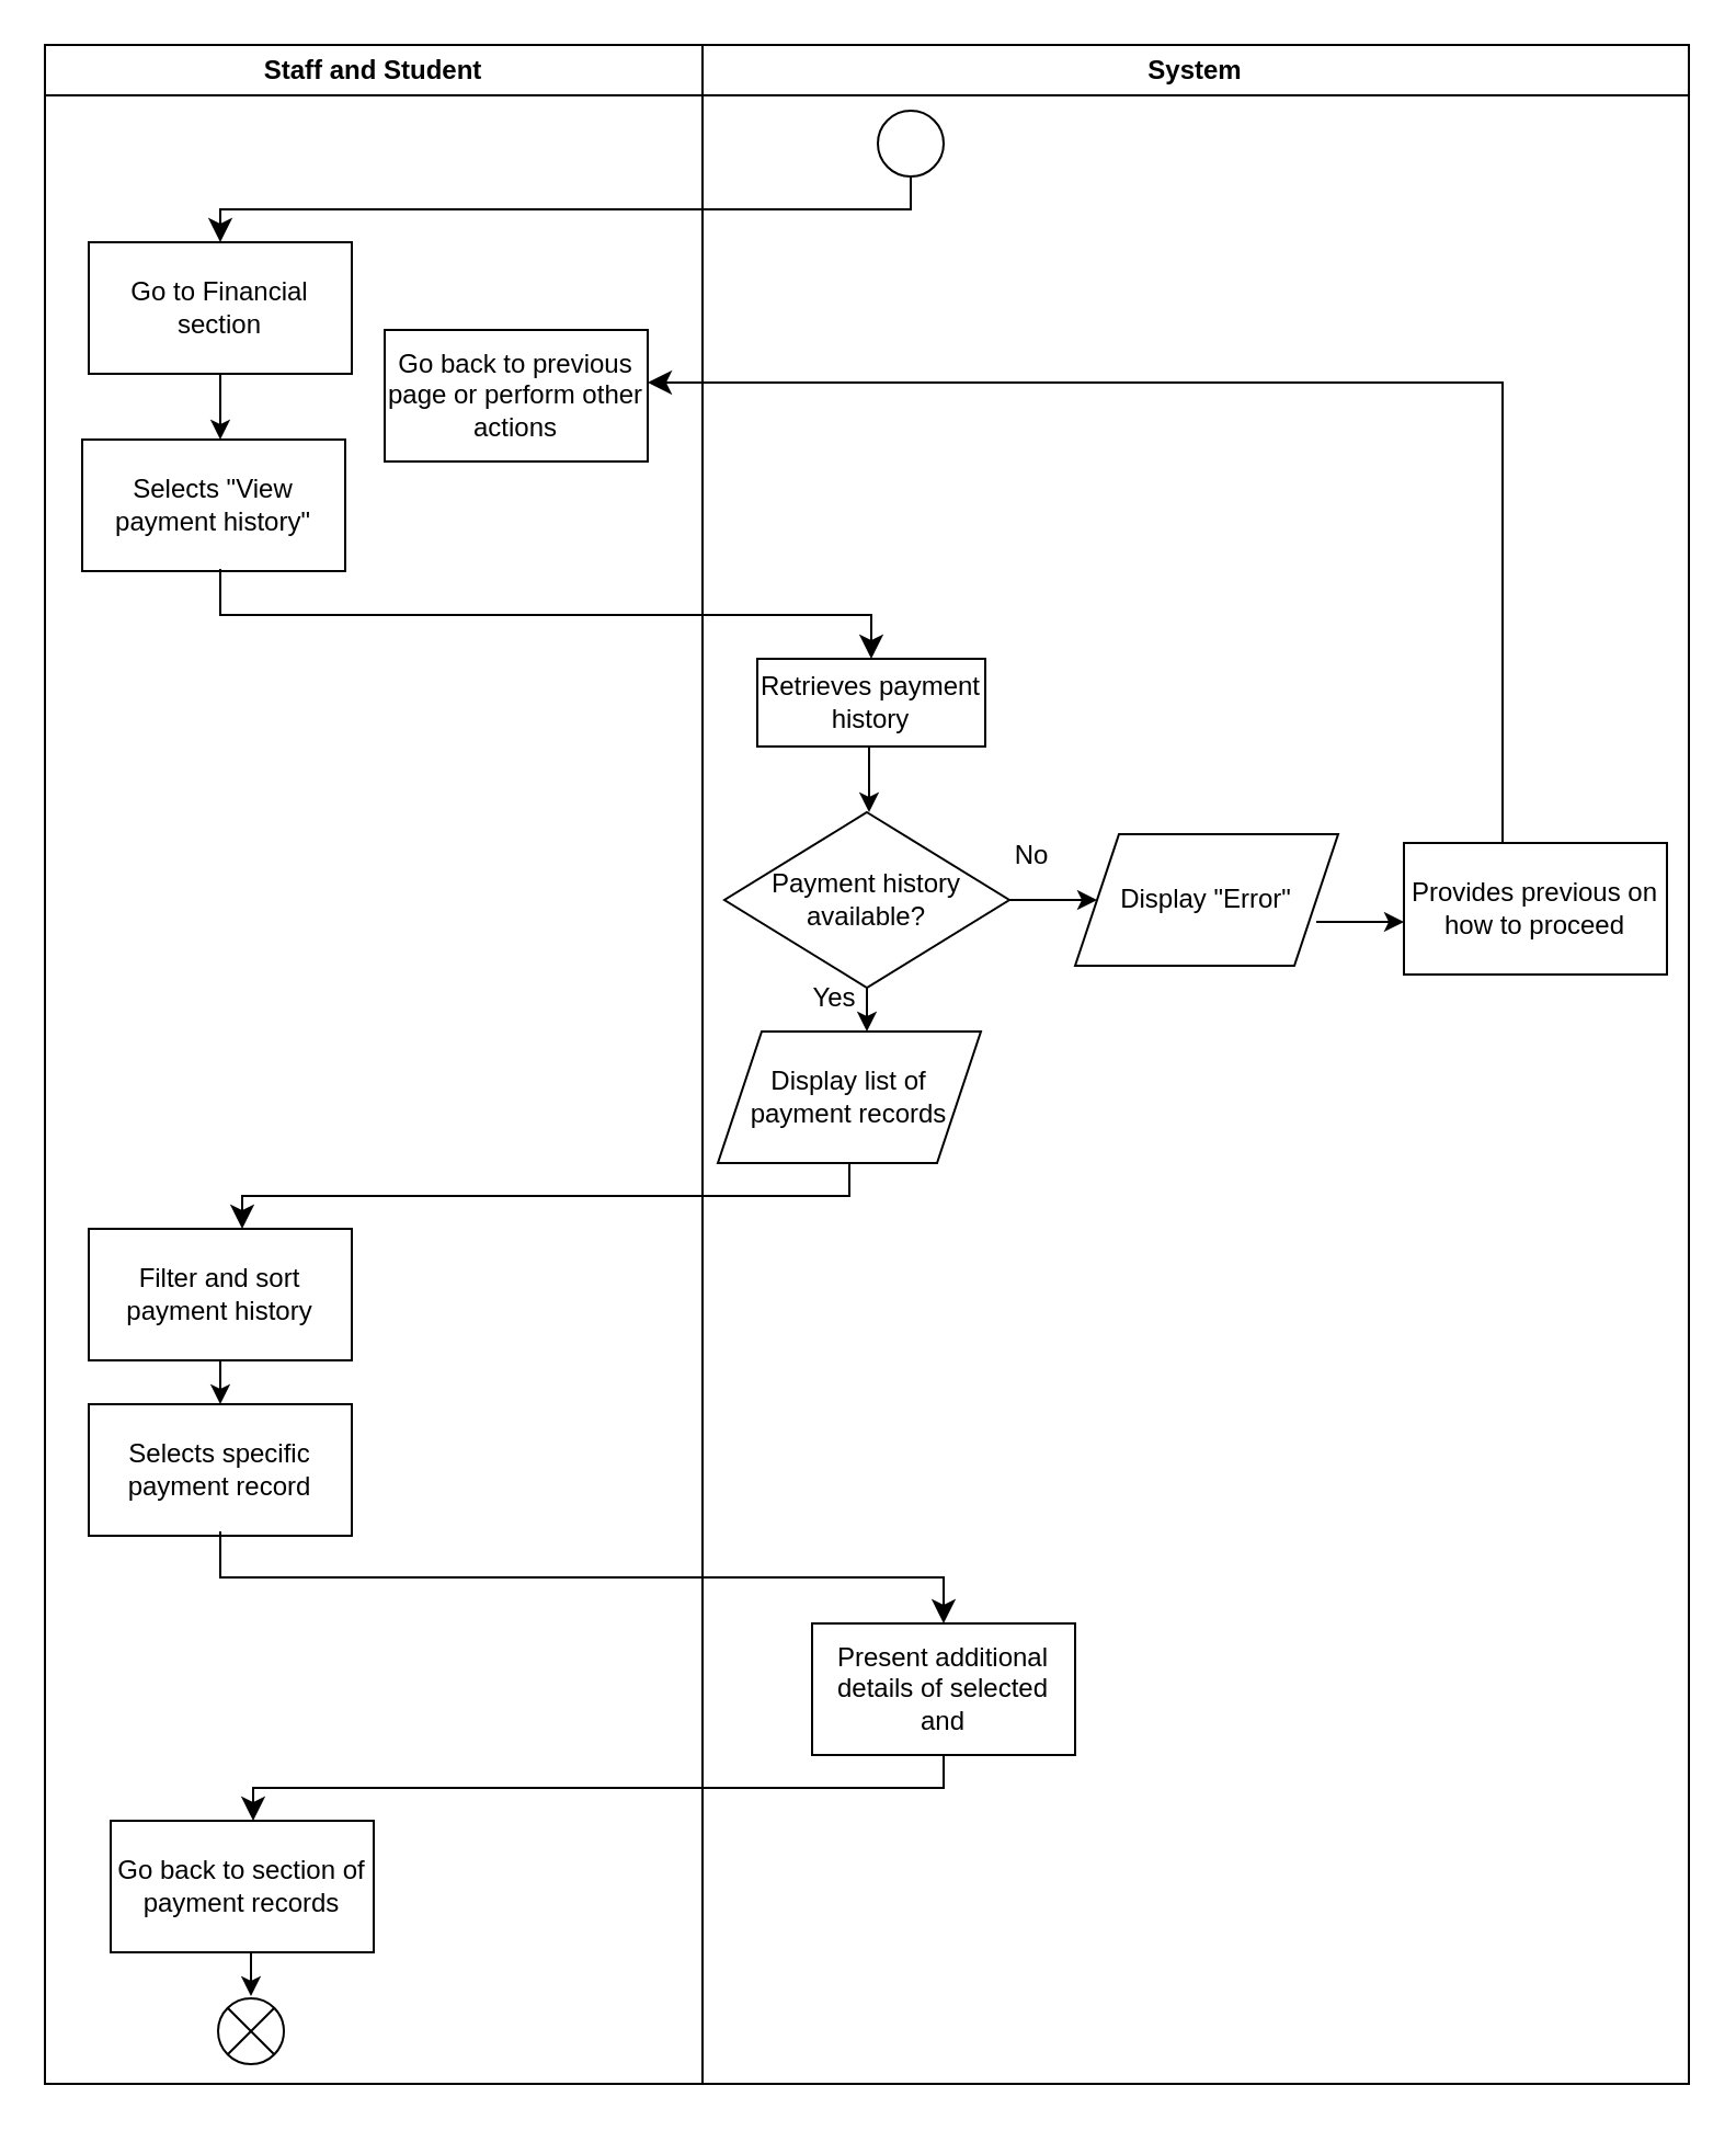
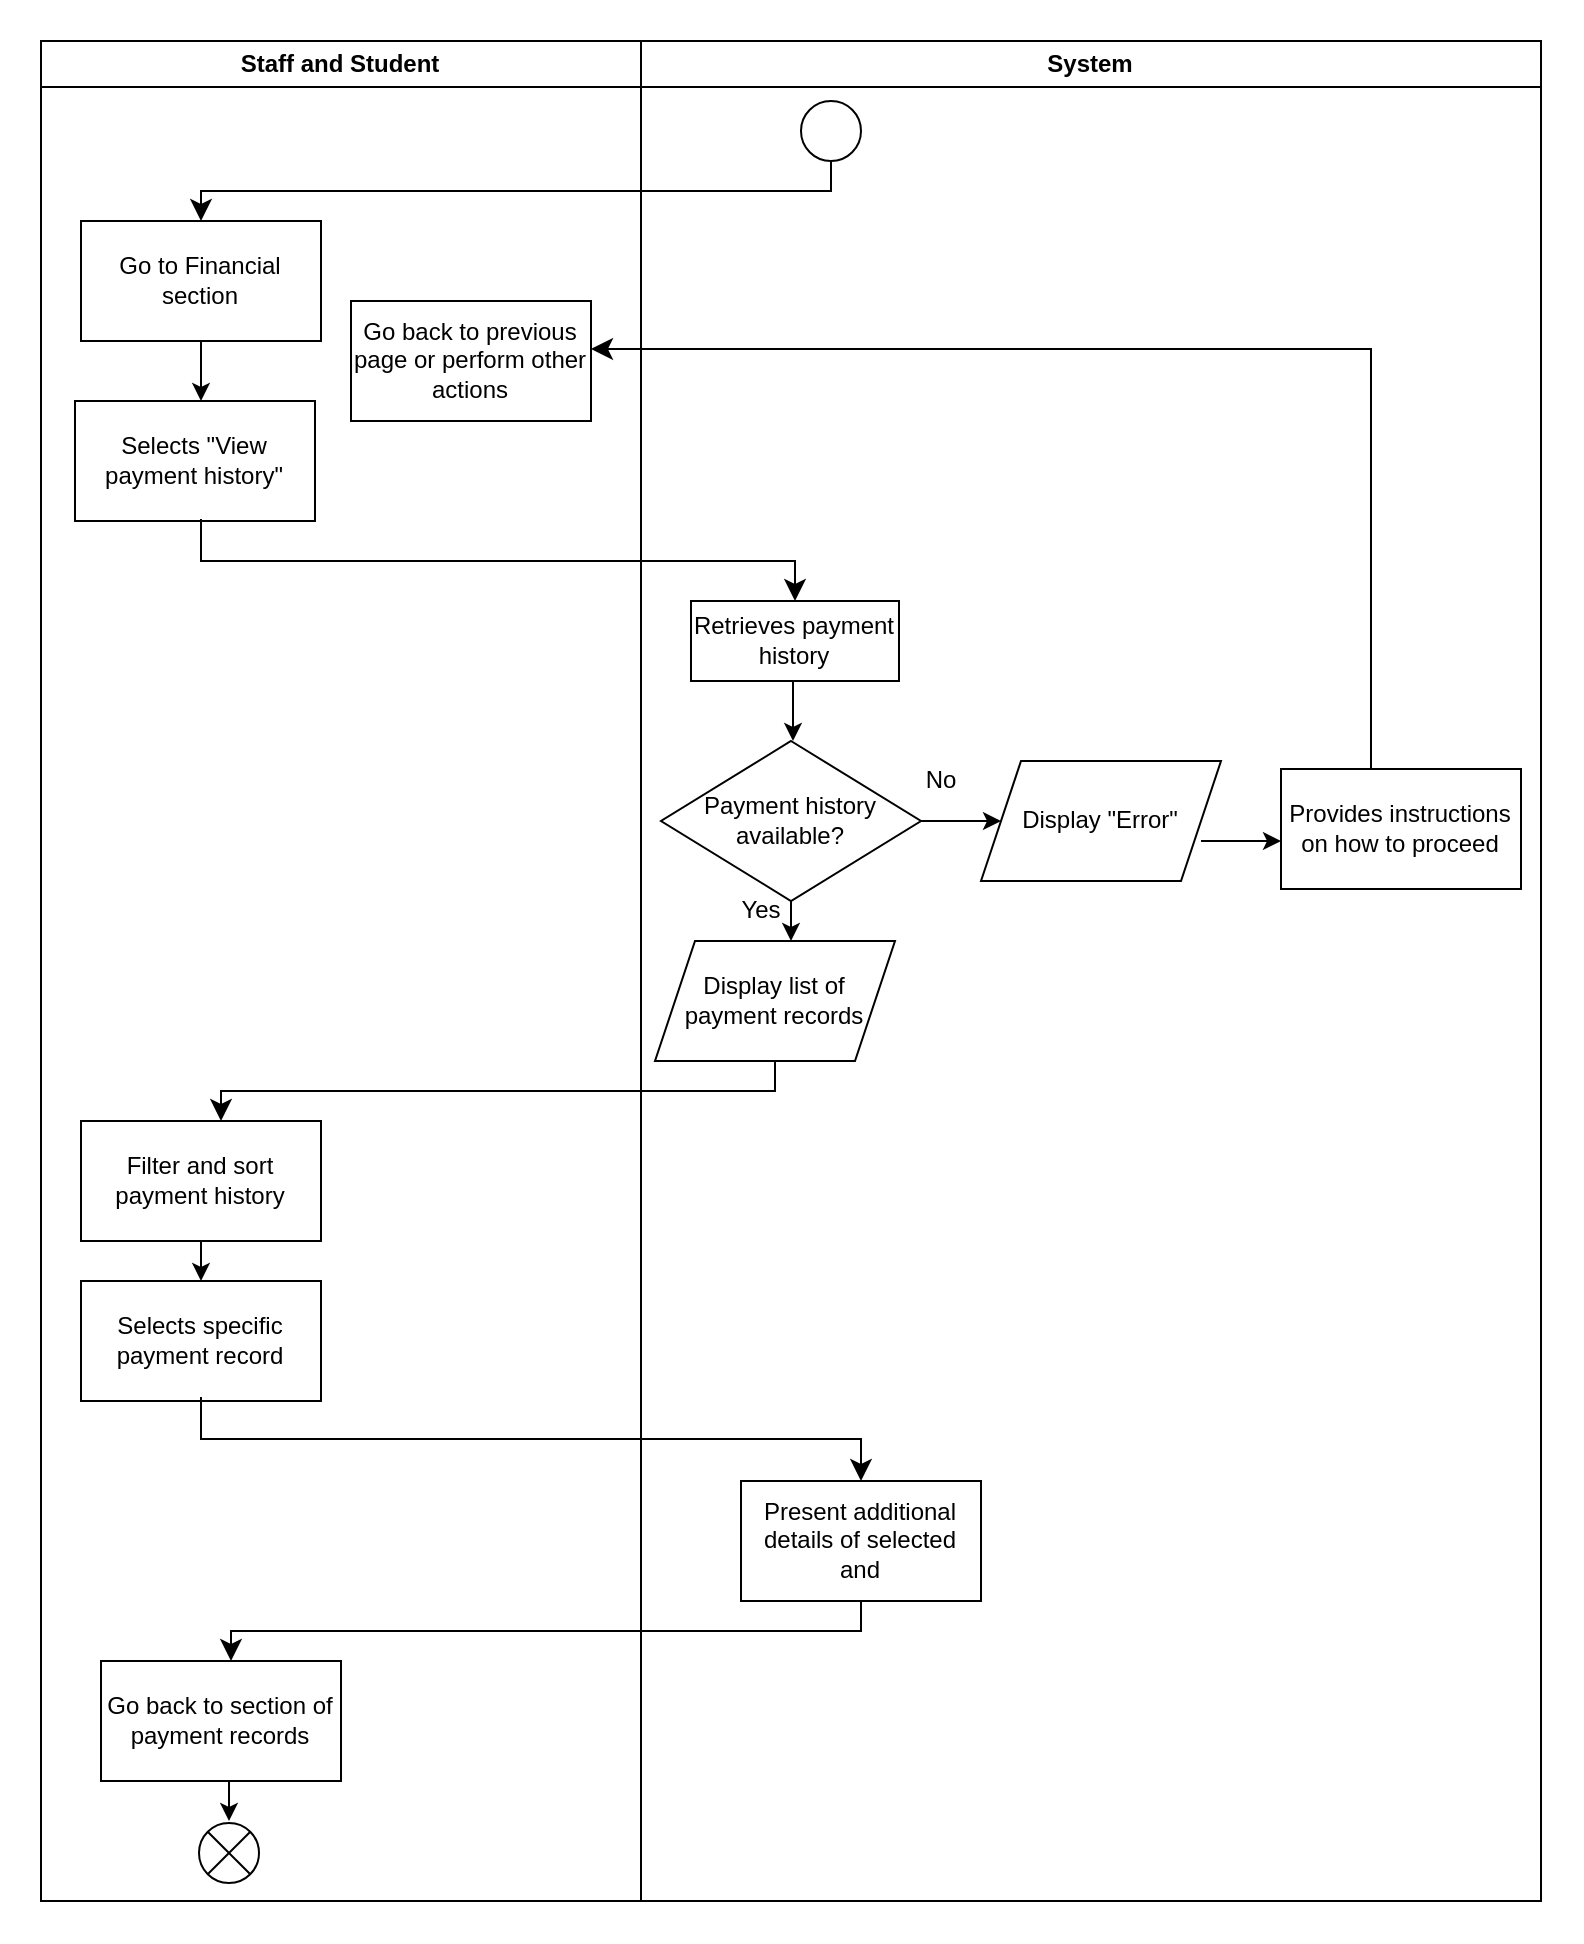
  <mxCell id="0" />
  <mxCell id="1" parent="0" />
  <mxCell id="2" value="" style="ellipse;" parent="1" vertex="1"><mxGeometry x="400" y="50" width="30" height="30" as="geometry" /></mxCell>
  <mxCell id="3" value="" style="edgeStyle=elbowEdgeStyle;elbow=vertical;endArrow=classic;html=1;curved=0;rounded=0;endSize=8;startSize=8;" parent="1" edge="1"><mxGeometry width="50" height="50" relative="1" as="geometry"><mxPoint x="415" y="80" as="sourcePoint" /><mxPoint x="100" y="110" as="targetPoint" /></mxGeometry></mxCell>
  <mxCell id="4" value="Go to Financial section" style="rounded=0;whiteSpace=wrap;html=1;" parent="1" vertex="1"><mxGeometry x="40" y="110" width="120" height="60" as="geometry" /></mxCell>
  <mxCell id="5" value="" style="endArrow=classic;html=1;" parent="1" edge="1"><mxGeometry width="50" height="50" relative="1" as="geometry"><mxPoint x="100" y="170" as="sourcePoint" /><mxPoint x="100" y="200" as="targetPoint" /></mxGeometry></mxCell>
  <mxCell id="6" value="Selects &quot;View payment history&quot;" style="rounded=0;whiteSpace=wrap;html=1;" parent="1" vertex="1"><mxGeometry x="37" y="200" width="120" height="60" as="geometry" /></mxCell>
  <mxCell id="7" value="" style="edgeStyle=elbowEdgeStyle;elbow=vertical;endArrow=classic;html=1;curved=0;rounded=0;endSize=8;startSize=8;entryX=0.5;entryY=0;entryDx=0;entryDy=0;" parent="1" edge="1" target="8"><mxGeometry width="50" height="50" relative="1" as="geometry"><mxPoint x="100" y="259" as="sourcePoint" /><mxPoint x="420" y="280" as="targetPoint" /></mxGeometry></mxCell>
  <mxCell id="8" value="Retrieves payment history" style="rounded=0;whiteSpace=wrap;html=1;" parent="1" vertex="1"><mxGeometry x="345" y="300" width="104" height="40" as="geometry" /></mxCell>
  <mxCell id="9" value="" style="endArrow=classic;html=1;" parent="1" edge="1"><mxGeometry width="50" height="50" relative="1" as="geometry"><mxPoint x="396" y="340" as="sourcePoint" /><mxPoint x="396" y="370" as="targetPoint" /></mxGeometry></mxCell>
  <mxCell id="10" value="Payment history available?" style="rhombus;whiteSpace=wrap;html=1;" parent="1" vertex="1"><mxGeometry x="330" y="370" width="130" height="80" as="geometry" /></mxCell>
  <mxCell id="11" value="" style="endArrow=classic;html=1;" parent="1" edge="1"><mxGeometry width="50" height="50" relative="1" as="geometry"><mxPoint x="395" y="450" as="sourcePoint" /><mxPoint x="395" y="470" as="targetPoint" /></mxGeometry></mxCell>
  <mxCell id="12" value="Display list of payment records" style="shape=parallelogram;perimeter=parallelogramPerimeter;whiteSpace=wrap;html=1;fixedSize=1;" parent="1" vertex="1"><mxGeometry x="327" y="470" width="120" height="60" as="geometry" /></mxCell>
  <mxCell id="13" value="" style="edgeStyle=elbowEdgeStyle;elbow=vertical;endArrow=classic;html=1;curved=0;rounded=0;endSize=8;startSize=8;" parent="1" edge="1" source="12"><mxGeometry width="50" height="50" relative="1" as="geometry"><mxPoint x="425" y="530" as="sourcePoint" /><mxPoint x="110" y="560" as="targetPoint" /></mxGeometry></mxCell>
  <mxCell id="14" value="Filter and sort payment history" style="rounded=0;whiteSpace=wrap;html=1;" parent="1" vertex="1"><mxGeometry x="40" y="560" width="120" height="60" as="geometry" /></mxCell>
  <mxCell id="15" value="" style="endArrow=classic;html=1;" parent="1" edge="1"><mxGeometry width="50" height="50" relative="1" as="geometry"><mxPoint x="100" y="620" as="sourcePoint" /><mxPoint x="100" y="640" as="targetPoint" /></mxGeometry></mxCell>
  <mxCell id="16" value="Selects specific payment record" style="rounded=0;whiteSpace=wrap;html=1;" parent="1" vertex="1"><mxGeometry x="40" y="640" width="120" height="60" as="geometry" /></mxCell>
  <mxCell id="17" value="" style="edgeStyle=elbowEdgeStyle;elbow=vertical;endArrow=classic;html=1;curved=0;rounded=0;endSize=8;startSize=8;" parent="1" edge="1"><mxGeometry width="50" height="50" relative="1" as="geometry"><mxPoint x="100" y="698" as="sourcePoint" /><mxPoint x="430" y="740" as="targetPoint" /></mxGeometry></mxCell>
  <mxCell id="18" value="Present additional details of selected and" style="rounded=0;whiteSpace=wrap;html=1;" parent="1" vertex="1"><mxGeometry x="370" y="740" width="120" height="60" as="geometry" /></mxCell>
  <mxCell id="19" value="" style="edgeStyle=elbowEdgeStyle;elbow=vertical;endArrow=classic;html=1;curved=0;rounded=0;endSize=8;startSize=8;" parent="1" edge="1"><mxGeometry width="50" height="50" relative="1" as="geometry"><mxPoint x="430" y="800" as="sourcePoint" /><mxPoint x="115" y="830" as="targetPoint" /></mxGeometry></mxCell>
  <mxCell id="20" value="Go back to section of payment records" style="rounded=0;whiteSpace=wrap;html=1;" parent="1" vertex="1"><mxGeometry x="50" y="830" width="120" height="60" as="geometry" /></mxCell>
  <mxCell id="21" value="" style="endArrow=classic;html=1;" parent="1" edge="1"><mxGeometry width="50" height="50" relative="1" as="geometry"><mxPoint x="114" y="890" as="sourcePoint" /><mxPoint x="114" y="910" as="targetPoint" /></mxGeometry></mxCell>
  <mxCell id="22" value="" style="shape=sumEllipse;perimeter=ellipsePerimeter;whiteSpace=wrap;html=1;backgroundOutline=1;" parent="1" vertex="1"><mxGeometry x="99" y="911" width="30" height="30" as="geometry" /></mxCell>
  <mxCell id="23" value="" style="endArrow=classic;html=1;" parent="1" edge="1"><mxGeometry width="50" height="50" relative="1" as="geometry"><mxPoint x="460" y="410" as="sourcePoint" /><mxPoint x="500" y="410" as="targetPoint" /></mxGeometry></mxCell>
  <mxCell id="24" value="Display &quot;Error&quot;" style="shape=parallelogram;perimeter=parallelogramPerimeter;whiteSpace=wrap;html=1;fixedSize=1;" parent="1" vertex="1"><mxGeometry x="490" y="380" width="120" height="60" as="geometry" /></mxCell>
  <mxCell id="25" value="No" style="text;html=1;align=center;verticalAlign=middle;resizable=0;points=[];autosize=1;strokeColor=none;fillColor=none;" parent="1" vertex="1"><mxGeometry x="450" y="375" width="40" height="30" as="geometry" /></mxCell>
  <mxCell id="26" value="" style="endArrow=classic;html=1;" parent="1" edge="1"><mxGeometry width="50" height="50" relative="1" as="geometry"><mxPoint x="600" y="420" as="sourcePoint" /><mxPoint x="640" y="420" as="targetPoint" /></mxGeometry></mxCell>
- <mxCell id="27" value="Provides previous on how to proceed" style="rounded=0;whiteSpace=wrap;html=1;" parent="1" vertex="1"><mxGeometry x="640" y="384" width="120" height="60" as="geometry" /></mxCell>
+ <mxCell id="27" value="Provides instructions on how to proceed" style="rounded=0;whiteSpace=wrap;html=1;" parent="1" vertex="1"><mxGeometry x="640" y="384" width="120" height="60" as="geometry" /></mxCell>
  <mxCell id="28" value="" style="edgeStyle=elbowEdgeStyle;elbow=vertical;endArrow=classic;html=1;curved=0;rounded=0;endSize=8;startSize=8;" parent="1" edge="1"><mxGeometry width="50" height="50" relative="1" as="geometry"><mxPoint x="685" y="384" as="sourcePoint" /><mxPoint x="295" y="174" as="targetPoint" /><Array as="points"><mxPoint x="645" y="174" /></Array></mxGeometry></mxCell>
  <mxCell id="29" value="Go back to previous page or perform other actions" style="rounded=0;whiteSpace=wrap;html=1;" parent="1" vertex="1"><mxGeometry x="175" y="150" width="120" height="60" as="geometry" /></mxCell>
  <mxCell id="30" value="Staff and Student" style="swimlane;whiteSpace=wrap;html=1;" parent="1" vertex="1"><mxGeometry x="20" width="300" height="930" as="geometry" y="20" /></mxCell>
  <mxCell id="31" value="System" style="swimlane;whiteSpace=wrap;html=1;" parent="1" vertex="1"><mxGeometry x="320" width="450" height="930" as="geometry" y="20" /></mxCell>
  <mxCell id="32" value="Yes" style="text;html=1;align=center;verticalAlign=middle;resizable=0;points=[];autosize=1;strokeColor=none;fillColor=none;" parent="31" vertex="1"><mxGeometry x="40" y="420" width="40" height="30" as="geometry" /></mxCell>
